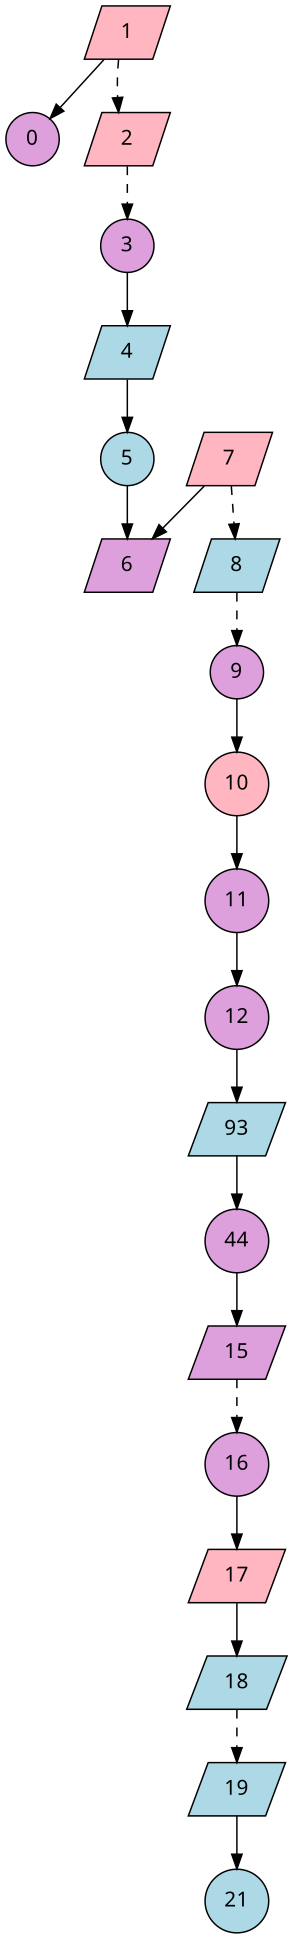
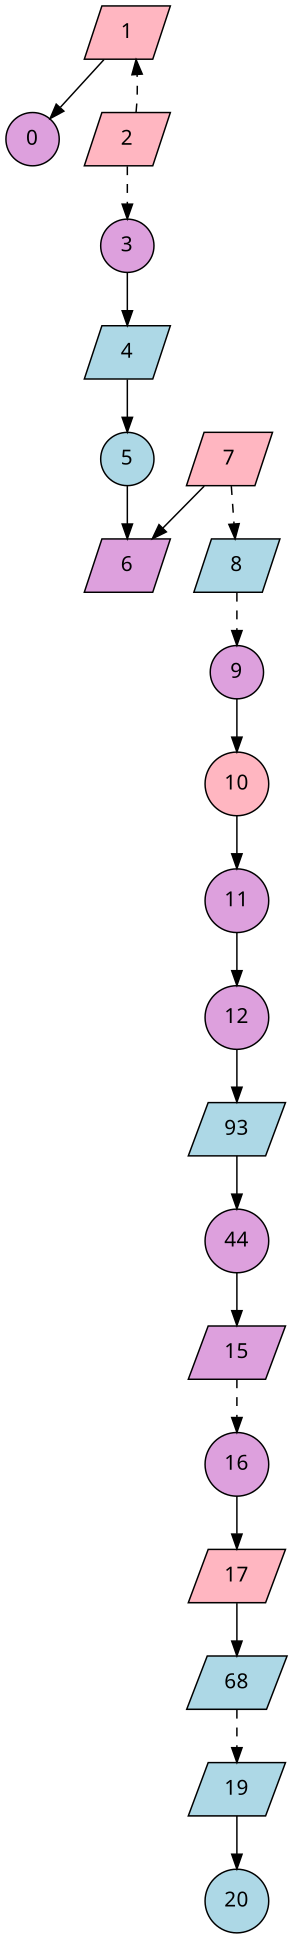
  digraph {
    node [fillcolor=plum fontname="DejaVu-Sans" shape=parallelogram style=filled]
    edge [style=solid]
    1 [fillcolor=lightpink]
    0 [shape=circle]
    2 [fillcolor=lightpink]
    3 [shape=circle]
    4 [fillcolor=lightblue]
    5 [fillcolor=lightblue shape=circle]
    6
    7 [fillcolor=lightpink]
    8 [fillcolor=lightblue]
    9 [shape=circle]
    10 [fillcolor=lightpink shape=circle]
    11 [shape=circle]
    12 [shape=circle]
    n14 [fillcolor=lightblue label=93]
    n15 [label=44 shape=circle]
    15
    16 [shape=circle]
    17 [fillcolor=lightpink]
-   18 [fillcolor=lightblue]
+   18 [fillcolor=lightblue label=68]
    19 [fillcolor=lightblue]
-   20 [fillcolor=lightblue shape=circle label=21]
+   20 [fillcolor=lightblue shape=circle]
    1 -> 0
-   1 -> 2 [style=dashed]
+   2 -> 1 [style=dashed]
    2 -> 3 [style=dashed]
    3 -> 4
    4 -> 5
    5 -> 6
    7 -> 6
    7 -> 8 [style=dashed]
    8 -> 9 [style=dashed]
    9 -> 10
    10 -> 11
    11 -> 12
    12 -> n14
    n14 -> n15
    n15 -> 15
    15 -> 16 [style=dashed]
    16 -> 17
    17 -> 18
    18 -> 19 [style=dashed]
    19 -> 20
  }
